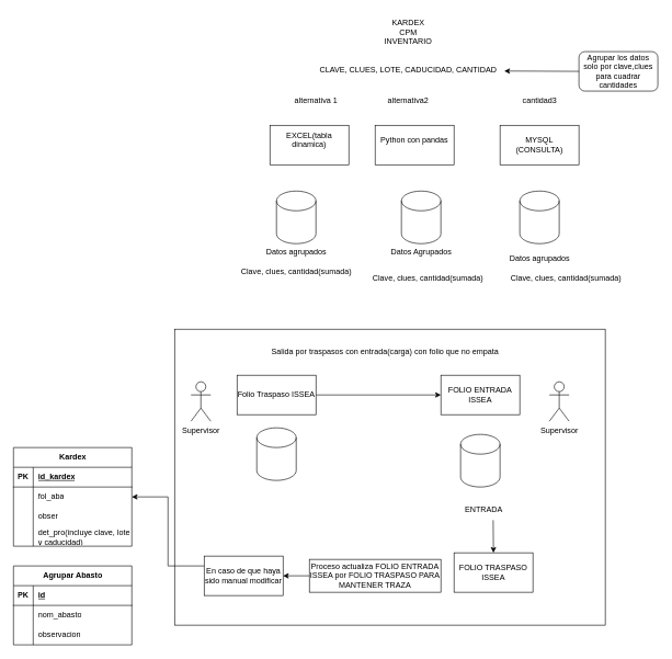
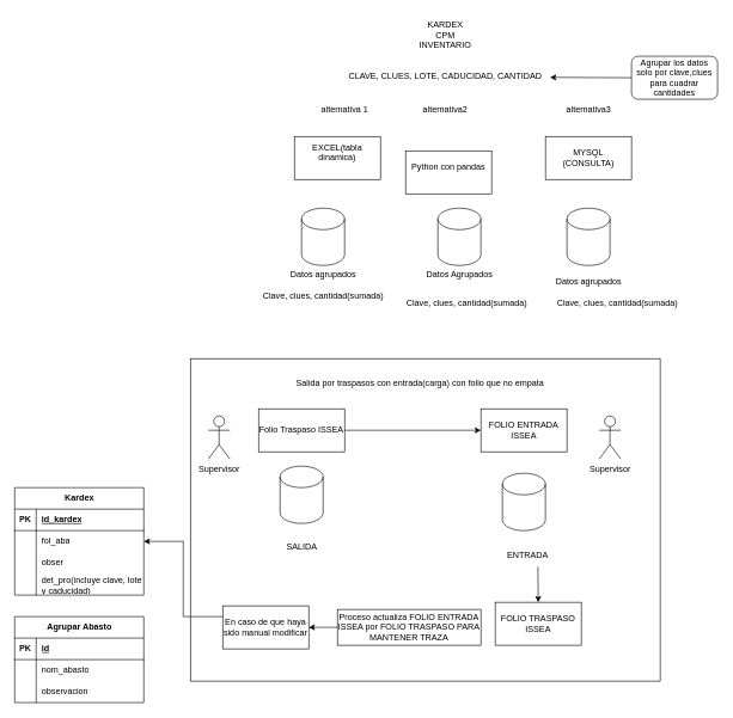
  <mxCell id="0" />
  <mxCell id="1" parent="0" />
  <mxCell id="2" value="" style="rounded=0;whiteSpace=wrap;html=1;" vertex="1" parent="1"><mxGeometry x="265" y="500" width="655" height="450" as="geometry" /></mxCell>
  <mxCell id="3" value="EXCEL(tabla dinamica)&lt;div&gt;&lt;br&gt;&lt;/div&gt;" style="rounded=0;whiteSpace=wrap;html=1;" vertex="1" parent="1"><mxGeometry x="410" y="190" width="120" height="60" as="geometry" /></mxCell>
  <mxCell id="4" value="" style="shape=cylinder3;whiteSpace=wrap;html=1;boundedLbl=1;backgroundOutline=1;size=15;" vertex="1" parent="1"><mxGeometry x="420" y="290" width="60" height="80" as="geometry" /></mxCell>
- <mxCell id="5" value="Python con pandas&lt;div&gt;&lt;br&gt;&lt;/div&gt;" style="rounded=0;whiteSpace=wrap;html=1;" vertex="1" parent="1"><mxGeometry x="570" y="190" width="120" height="60" as="geometry" /></mxCell>
+ <mxCell id="5" value="Python con pandas&lt;div&gt;&lt;br&gt;&lt;/div&gt;" style="rounded=0;whiteSpace=wrap;html=1;" vertex="1" parent="1"><mxGeometry x="565" y="210" width="120" height="60" as="geometry" /></mxCell>
  <mxCell id="6" value="" style="shape=cylinder3;whiteSpace=wrap;html=1;boundedLbl=1;backgroundOutline=1;size=15;" vertex="1" parent="1"><mxGeometry x="610" y="290" width="60" height="80" as="geometry" /></mxCell>
  <mxCell id="7" value="MYSQL&lt;div&gt;(CONSULTA)&lt;/div&gt;" style="rounded=0;whiteSpace=wrap;html=1;" vertex="1" parent="1"><mxGeometry x="760" y="190" width="120" height="60" as="geometry" /></mxCell>
  <mxCell id="8" value="" style="shape=cylinder3;whiteSpace=wrap;html=1;boundedLbl=1;backgroundOutline=1;size=15;" vertex="1" parent="1"><mxGeometry x="790" y="290" width="60" height="80" as="geometry" /></mxCell>
  <mxCell id="9" value="KARDEX&lt;div&gt;CPM&lt;/div&gt;&lt;div&gt;INVENTARIO&lt;/div&gt;&lt;div&gt;&lt;br&gt;&lt;/div&gt;&lt;div&gt;&lt;br&gt;&lt;/div&gt;&lt;div&gt;CLAVE, CLUES, LOTE, CADUCIDAD, CANTIDAD&lt;/div&gt;" style="text;html=1;align=center;verticalAlign=middle;resizable=0;points=[];autosize=1;strokeColor=none;fillColor=none;" vertex="1" parent="1"><mxGeometry x="475" y="20" width="290" height="100" as="geometry" /></mxCell>
  <mxCell id="10" value="alternativa 1" style="text;html=1;align=center;verticalAlign=middle;resizable=0;points=[];autosize=1;strokeColor=none;fillColor=none;" vertex="1" parent="1"><mxGeometry x="435" y="138" width="90" height="30" as="geometry" /></mxCell>
  <mxCell id="11" value="alternativa2" style="text;html=1;align=center;verticalAlign=middle;resizable=0;points=[];autosize=1;strokeColor=none;fillColor=none;" vertex="1" parent="1"><mxGeometry x="575" y="138" width="90" height="30" as="geometry" /></mxCell>
- <mxCell id="12" value="cantidad3" style="text;html=1;align=center;verticalAlign=middle;resizable=0;points=[];autosize=1;strokeColor=none;fillColor=none;" vertex="1" parent="1"><mxGeometry x="775" y="138" width="90" height="30" as="geometry" /></mxCell>
+ <mxCell id="12" value="alternativa3" style="text;html=1;align=center;verticalAlign=middle;resizable=0;points=[];autosize=1;strokeColor=none;fillColor=none;" vertex="1" parent="1"><mxGeometry x="775" y="138" width="90" height="30" as="geometry" /></mxCell>
  <mxCell id="13" value="Agrupar los datos solo por clave,clues para cuadrar cantidades" style="rounded=1;whiteSpace=wrap;html=1;" vertex="1" parent="1"><mxGeometry x="880" y="78" width="120" height="60" as="geometry" /></mxCell>
  <mxCell id="14" value="" style="endArrow=classic;html=1;rounded=0;entryX=1.005;entryY=0.875;entryDx=0;entryDy=0;entryPerimeter=0;exitX=0;exitY=0.5;exitDx=0;exitDy=0;" edge="1" parent="1" source="13" target="9"><mxGeometry width="50" height="50" relative="1" as="geometry"><mxPoint x="700" y="170" as="sourcePoint" /><mxPoint x="750" y="120" as="targetPoint" /></mxGeometry></mxCell>
  <mxCell id="15" value="Datos agrupados" style="text;html=1;align=center;verticalAlign=middle;resizable=0;points=[];autosize=1;strokeColor=none;fillColor=none;" vertex="1" parent="1"><mxGeometry x="395" y="368" width="110" height="30" as="geometry" /></mxCell>
  <mxCell id="16" value="Datos Agrupados" style="text;html=1;align=center;verticalAlign=middle;resizable=0;points=[];autosize=1;strokeColor=none;fillColor=none;" vertex="1" parent="1"><mxGeometry x="580" y="368" width="120" height="30" as="geometry" /></mxCell>
  <mxCell id="17" value="Datos agrupados" style="text;html=1;align=center;verticalAlign=middle;resizable=0;points=[];autosize=1;strokeColor=none;fillColor=none;" vertex="1" parent="1"><mxGeometry x="765" y="378" width="110" height="30" as="geometry" /></mxCell>
  <mxCell id="18" value="Clave, clues, cantidad(sumada)" style="text;html=1;align=center;verticalAlign=middle;resizable=0;points=[];autosize=1;strokeColor=none;fillColor=none;" vertex="1" parent="1"><mxGeometry x="355" y="398" width="190" height="30" as="geometry" /></mxCell>
  <mxCell id="19" value="Clave, clues, cantidad(sumada)" style="text;html=1;align=center;verticalAlign=middle;resizable=0;points=[];autosize=1;strokeColor=none;fillColor=none;" vertex="1" parent="1"><mxGeometry x="765" y="408" width="190" height="30" as="geometry" /></mxCell>
  <mxCell id="20" value="Clave, clues, cantidad(sumada)" style="text;html=1;align=center;verticalAlign=middle;resizable=0;points=[];autosize=1;strokeColor=none;fillColor=none;" vertex="1" parent="1"><mxGeometry x="555" y="408" width="190" height="30" as="geometry" /></mxCell>
  <mxCell id="21" style="edgeStyle=orthogonalEdgeStyle;rounded=0;orthogonalLoop=1;jettySize=auto;html=1;exitX=1;exitY=0.5;exitDx=0;exitDy=0;" edge="1" parent="1" source="22" target="26"><mxGeometry relative="1" as="geometry" /></mxCell>
  <mxCell id="22" value="Folio Traspaso ISSEA" style="rounded=0;whiteSpace=wrap;html=1;" vertex="1" parent="1"><mxGeometry x="360" y="570" width="120" height="60" as="geometry" /></mxCell>
  <mxCell id="23" value="" style="shape=cylinder3;whiteSpace=wrap;html=1;boundedLbl=1;backgroundOutline=1;size=15;" vertex="1" parent="1"><mxGeometry x="390" y="650" width="60" height="80" as="geometry" /></mxCell>
+ <mxCell id="24" value="SALIDA" style="text;html=1;align=center;verticalAlign=middle;resizable=0;points=[];autosize=1;strokeColor=none;fillColor=none;" vertex="1" parent="1"><mxGeometry x="385" y="748" width="70" height="30" as="geometry" /></mxCell>
  <mxCell id="25" value="Salida por traspasos con entrada(carga) con folio que no empata" style="text;html=1;align=center;verticalAlign=middle;resizable=0;points=[];autosize=1;strokeColor=none;fillColor=none;" vertex="1" parent="1"><mxGeometry x="400" y="520" width="370" height="30" as="geometry" /></mxCell>
  <mxCell id="26" value="FOLIO ENTRADA ISSEA" style="rounded=0;whiteSpace=wrap;html=1;" vertex="1" parent="1"><mxGeometry x="670" y="570" width="120" height="60" as="geometry" /></mxCell>
  <mxCell id="27" value="" style="shape=cylinder3;whiteSpace=wrap;html=1;boundedLbl=1;backgroundOutline=1;size=15;" vertex="1" parent="1"><mxGeometry x="700" y="660" width="60" height="80" as="geometry" /></mxCell>
  <mxCell id="28" value="ENTRADA" style="text;html=1;align=center;verticalAlign=middle;resizable=0;points=[];autosize=1;strokeColor=none;fillColor=none;" vertex="1" parent="1"><mxGeometry x="695" y="760" width="80" height="30" as="geometry" /></mxCell>
  <mxCell id="29" value="Supervisor" style="shape=umlActor;verticalLabelPosition=bottom;verticalAlign=top;html=1;outlineConnect=0;" vertex="1" parent="1"><mxGeometry x="290" y="580" width="30" height="60" as="geometry" /></mxCell>
  <mxCell id="30" value="Supervisor" style="shape=umlActor;verticalLabelPosition=bottom;verticalAlign=top;html=1;outlineConnect=0;" vertex="1" parent="1"><mxGeometry x="835" y="580" width="30" height="60" as="geometry" /></mxCell>
  <mxCell id="31" value="" style="edgeStyle=orthogonalEdgeStyle;rounded=0;orthogonalLoop=1;jettySize=auto;html=1;" edge="1" parent="1" source="32" target="36"><mxGeometry relative="1" as="geometry" /></mxCell>
  <mxCell id="32" value="Proceso actualiza FOLIO ENTRADA ISSEA por FOLIO TRASPASO PARA MANTENER TRAZA" style="rounded=0;whiteSpace=wrap;html=1;" vertex="1" parent="1"><mxGeometry x="470" y="850" width="200" height="50" as="geometry" /></mxCell>
  <mxCell id="33" value="FOLIO TRASPASO ISSEA" style="rounded=0;whiteSpace=wrap;html=1;" vertex="1" parent="1"><mxGeometry x="690" y="840" width="120" height="60" as="geometry" /></mxCell>
  <mxCell id="34" value="" style="endArrow=classic;html=1;rounded=0;entryX=0.5;entryY=0;entryDx=0;entryDy=0;exitX=0.682;exitY=1.014;exitDx=0;exitDy=0;exitPerimeter=0;" edge="1" parent="1" source="28" target="33"><mxGeometry width="50" height="50" relative="1" as="geometry"><mxPoint x="660" y="850" as="sourcePoint" /><mxPoint x="710" y="800" as="targetPoint" /></mxGeometry></mxCell>
  <mxCell id="35" style="edgeStyle=orthogonalEdgeStyle;rounded=0;orthogonalLoop=1;jettySize=auto;html=1;exitX=0;exitY=0.25;exitDx=0;exitDy=0;entryX=1;entryY=0.5;entryDx=0;entryDy=0;" edge="1" parent="1" source="36" target="41"><mxGeometry relative="1" as="geometry" /></mxCell>
  <mxCell id="36" value="En caso de que haya sido manual modificar" style="whiteSpace=wrap;html=1;rounded=0;" vertex="1" parent="1"><mxGeometry x="310" y="845" width="120" height="60" as="geometry" /></mxCell>
  <mxCell id="37" value="Kardex" style="shape=table;startSize=30;container=1;collapsible=1;childLayout=tableLayout;fixedRows=1;rowLines=0;fontStyle=1;align=center;resizeLast=1;html=1;" vertex="1" parent="1"><mxGeometry x="20" y="680" width="180" height="150" as="geometry" /></mxCell>
  <mxCell id="38" value="" style="shape=tableRow;horizontal=0;startSize=0;swimlaneHead=0;swimlaneBody=0;fillColor=none;collapsible=0;dropTarget=0;points=[[0,0.5],[1,0.5]];portConstraint=eastwest;top=0;left=0;right=0;bottom=1;" vertex="1" parent="37"><mxGeometry y="30" width="180" height="30" as="geometry" /></mxCell>
  <mxCell id="39" value="PK" style="shape=partialRectangle;connectable=0;fillColor=none;top=0;left=0;bottom=0;right=0;fontStyle=1;overflow=hidden;whiteSpace=wrap;html=1;" vertex="1" parent="38"><mxGeometry width="30" height="30" as="geometry"><mxRectangle width="30" height="30" as="alternateBounds" /></mxGeometry></mxCell>
  <mxCell id="40" value="id_kardex" style="shape=partialRectangle;connectable=0;fillColor=none;top=0;left=0;bottom=0;right=0;align=left;spacingLeft=6;fontStyle=5;overflow=hidden;whiteSpace=wrap;html=1;" vertex="1" parent="38"><mxGeometry x="30" width="150" height="30" as="geometry"><mxRectangle width="150" height="30" as="alternateBounds" /></mxGeometry></mxCell>
  <mxCell id="41" value="" style="shape=tableRow;horizontal=0;startSize=0;swimlaneHead=0;swimlaneBody=0;fillColor=none;collapsible=0;dropTarget=0;points=[[0,0.5],[1,0.5]];portConstraint=eastwest;top=0;left=0;right=0;bottom=0;" vertex="1" parent="37"><mxGeometry y="60" width="180" height="30" as="geometry" /></mxCell>
  <mxCell id="42" value="" style="shape=partialRectangle;connectable=0;fillColor=none;top=0;left=0;bottom=0;right=0;editable=1;overflow=hidden;whiteSpace=wrap;html=1;" vertex="1" parent="41"><mxGeometry width="30" height="30" as="geometry"><mxRectangle width="30" height="30" as="alternateBounds" /></mxGeometry></mxCell>
  <mxCell id="43" value="fol_aba" style="shape=partialRectangle;connectable=0;fillColor=none;top=0;left=0;bottom=0;right=0;align=left;spacingLeft=6;overflow=hidden;whiteSpace=wrap;html=1;" vertex="1" parent="41"><mxGeometry x="30" width="150" height="30" as="geometry"><mxRectangle width="150" height="30" as="alternateBounds" /></mxGeometry></mxCell>
  <mxCell id="44" value="" style="shape=tableRow;horizontal=0;startSize=0;swimlaneHead=0;swimlaneBody=0;fillColor=none;collapsible=0;dropTarget=0;points=[[0,0.5],[1,0.5]];portConstraint=eastwest;top=0;left=0;right=0;bottom=0;" vertex="1" parent="37"><mxGeometry y="90" width="180" height="30" as="geometry" /></mxCell>
  <mxCell id="45" value="" style="shape=partialRectangle;connectable=0;fillColor=none;top=0;left=0;bottom=0;right=0;editable=1;overflow=hidden;whiteSpace=wrap;html=1;" vertex="1" parent="44"><mxGeometry width="30" height="30" as="geometry"><mxRectangle width="30" height="30" as="alternateBounds" /></mxGeometry></mxCell>
  <mxCell id="46" value="obser" style="shape=partialRectangle;connectable=0;fillColor=none;top=0;left=0;bottom=0;right=0;align=left;spacingLeft=6;overflow=hidden;whiteSpace=wrap;html=1;" vertex="1" parent="44"><mxGeometry x="30" width="150" height="30" as="geometry"><mxRectangle width="150" height="30" as="alternateBounds" /></mxGeometry></mxCell>
  <mxCell id="47" value="" style="shape=tableRow;horizontal=0;startSize=0;swimlaneHead=0;swimlaneBody=0;fillColor=none;collapsible=0;dropTarget=0;points=[[0,0.5],[1,0.5]];portConstraint=eastwest;top=0;left=0;right=0;bottom=0;" vertex="1" parent="37"><mxGeometry y="120" width="180" height="30" as="geometry" /></mxCell>
  <mxCell id="48" value="" style="shape=partialRectangle;connectable=0;fillColor=none;top=0;left=0;bottom=0;right=0;editable=1;overflow=hidden;whiteSpace=wrap;html=1;" vertex="1" parent="47"><mxGeometry width="30" height="30" as="geometry"><mxRectangle width="30" height="30" as="alternateBounds" /></mxGeometry></mxCell>
  <mxCell id="49" value="det_pro(incluye clave, lote y caducidad)" style="shape=partialRectangle;connectable=0;fillColor=none;top=0;left=0;bottom=0;right=0;align=left;spacingLeft=6;overflow=hidden;whiteSpace=wrap;html=1;" vertex="1" parent="47"><mxGeometry x="30" width="150" height="30" as="geometry"><mxRectangle width="150" height="30" as="alternateBounds" /></mxGeometry></mxCell>
  <mxCell id="50" value="Agrupar Abasto" style="shape=table;startSize=30;container=1;collapsible=1;childLayout=tableLayout;fixedRows=1;rowLines=0;fontStyle=1;align=center;resizeLast=1;html=1;" vertex="1" parent="1"><mxGeometry x="20" y="860" width="180" height="120" as="geometry" /></mxCell>
  <mxCell id="51" value="" style="shape=tableRow;horizontal=0;startSize=0;swimlaneHead=0;swimlaneBody=0;fillColor=none;collapsible=0;dropTarget=0;points=[[0,0.5],[1,0.5]];portConstraint=eastwest;top=0;left=0;right=0;bottom=1;" vertex="1" parent="50"><mxGeometry y="30" width="180" height="30" as="geometry" /></mxCell>
  <mxCell id="52" value="PK" style="shape=partialRectangle;connectable=0;fillColor=none;top=0;left=0;bottom=0;right=0;fontStyle=1;overflow=hidden;whiteSpace=wrap;html=1;" vertex="1" parent="51"><mxGeometry width="30" height="30" as="geometry"><mxRectangle width="30" height="30" as="alternateBounds" /></mxGeometry></mxCell>
  <mxCell id="53" value="id" style="shape=partialRectangle;connectable=0;fillColor=none;top=0;left=0;bottom=0;right=0;align=left;spacingLeft=6;fontStyle=5;overflow=hidden;whiteSpace=wrap;html=1;" vertex="1" parent="51"><mxGeometry x="30" width="150" height="30" as="geometry"><mxRectangle width="150" height="30" as="alternateBounds" /></mxGeometry></mxCell>
  <mxCell id="54" value="" style="shape=tableRow;horizontal=0;startSize=0;swimlaneHead=0;swimlaneBody=0;fillColor=none;collapsible=0;dropTarget=0;points=[[0,0.5],[1,0.5]];portConstraint=eastwest;top=0;left=0;right=0;bottom=0;" vertex="1" parent="50"><mxGeometry y="60" width="180" height="30" as="geometry" /></mxCell>
  <mxCell id="55" value="" style="shape=partialRectangle;connectable=0;fillColor=none;top=0;left=0;bottom=0;right=0;editable=1;overflow=hidden;whiteSpace=wrap;html=1;" vertex="1" parent="54"><mxGeometry width="30" height="30" as="geometry"><mxRectangle width="30" height="30" as="alternateBounds" /></mxGeometry></mxCell>
  <mxCell id="56" value="nom_abasto" style="shape=partialRectangle;connectable=0;fillColor=none;top=0;left=0;bottom=0;right=0;align=left;spacingLeft=6;overflow=hidden;whiteSpace=wrap;html=1;" vertex="1" parent="54"><mxGeometry x="30" width="150" height="30" as="geometry"><mxRectangle width="150" height="30" as="alternateBounds" /></mxGeometry></mxCell>
  <mxCell id="57" value="" style="shape=tableRow;horizontal=0;startSize=0;swimlaneHead=0;swimlaneBody=0;fillColor=none;collapsible=0;dropTarget=0;points=[[0,0.5],[1,0.5]];portConstraint=eastwest;top=0;left=0;right=0;bottom=0;" vertex="1" parent="50"><mxGeometry y="90" width="180" height="30" as="geometry" /></mxCell>
  <mxCell id="58" value="" style="shape=partialRectangle;connectable=0;fillColor=none;top=0;left=0;bottom=0;right=0;editable=1;overflow=hidden;whiteSpace=wrap;html=1;" vertex="1" parent="57"><mxGeometry width="30" height="30" as="geometry"><mxRectangle width="30" height="30" as="alternateBounds" /></mxGeometry></mxCell>
  <mxCell id="59" value="observacion" style="shape=partialRectangle;connectable=0;fillColor=none;top=0;left=0;bottom=0;right=0;align=left;spacingLeft=6;overflow=hidden;whiteSpace=wrap;html=1;" vertex="1" parent="57"><mxGeometry x="30" width="150" height="30" as="geometry"><mxRectangle width="150" height="30" as="alternateBounds" /></mxGeometry></mxCell>
